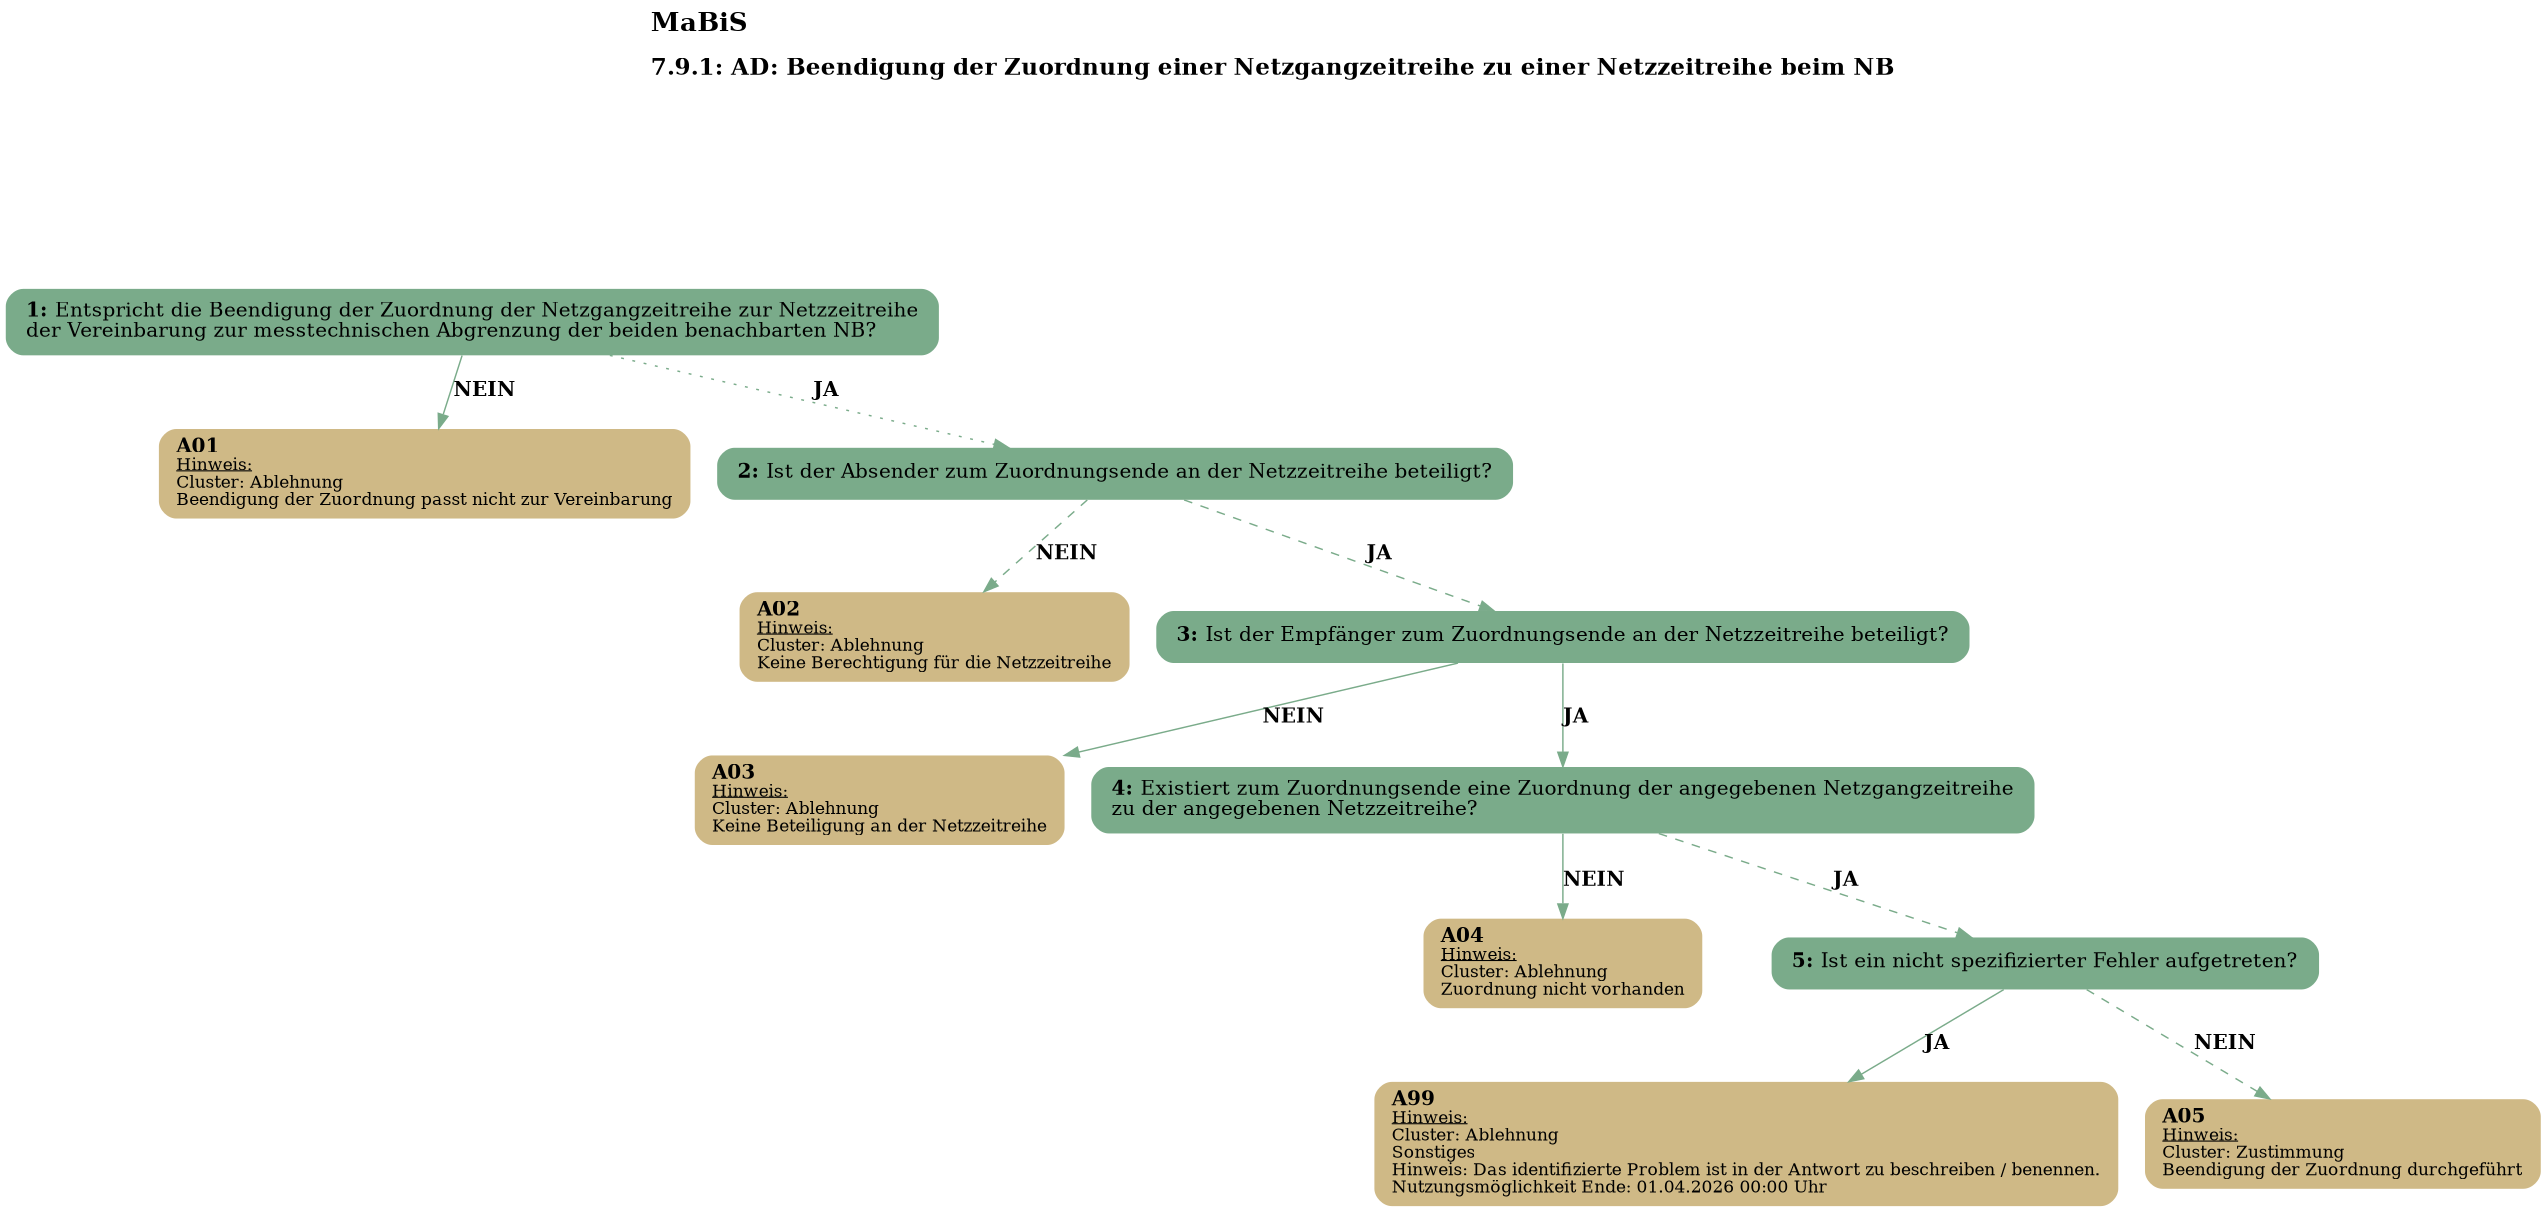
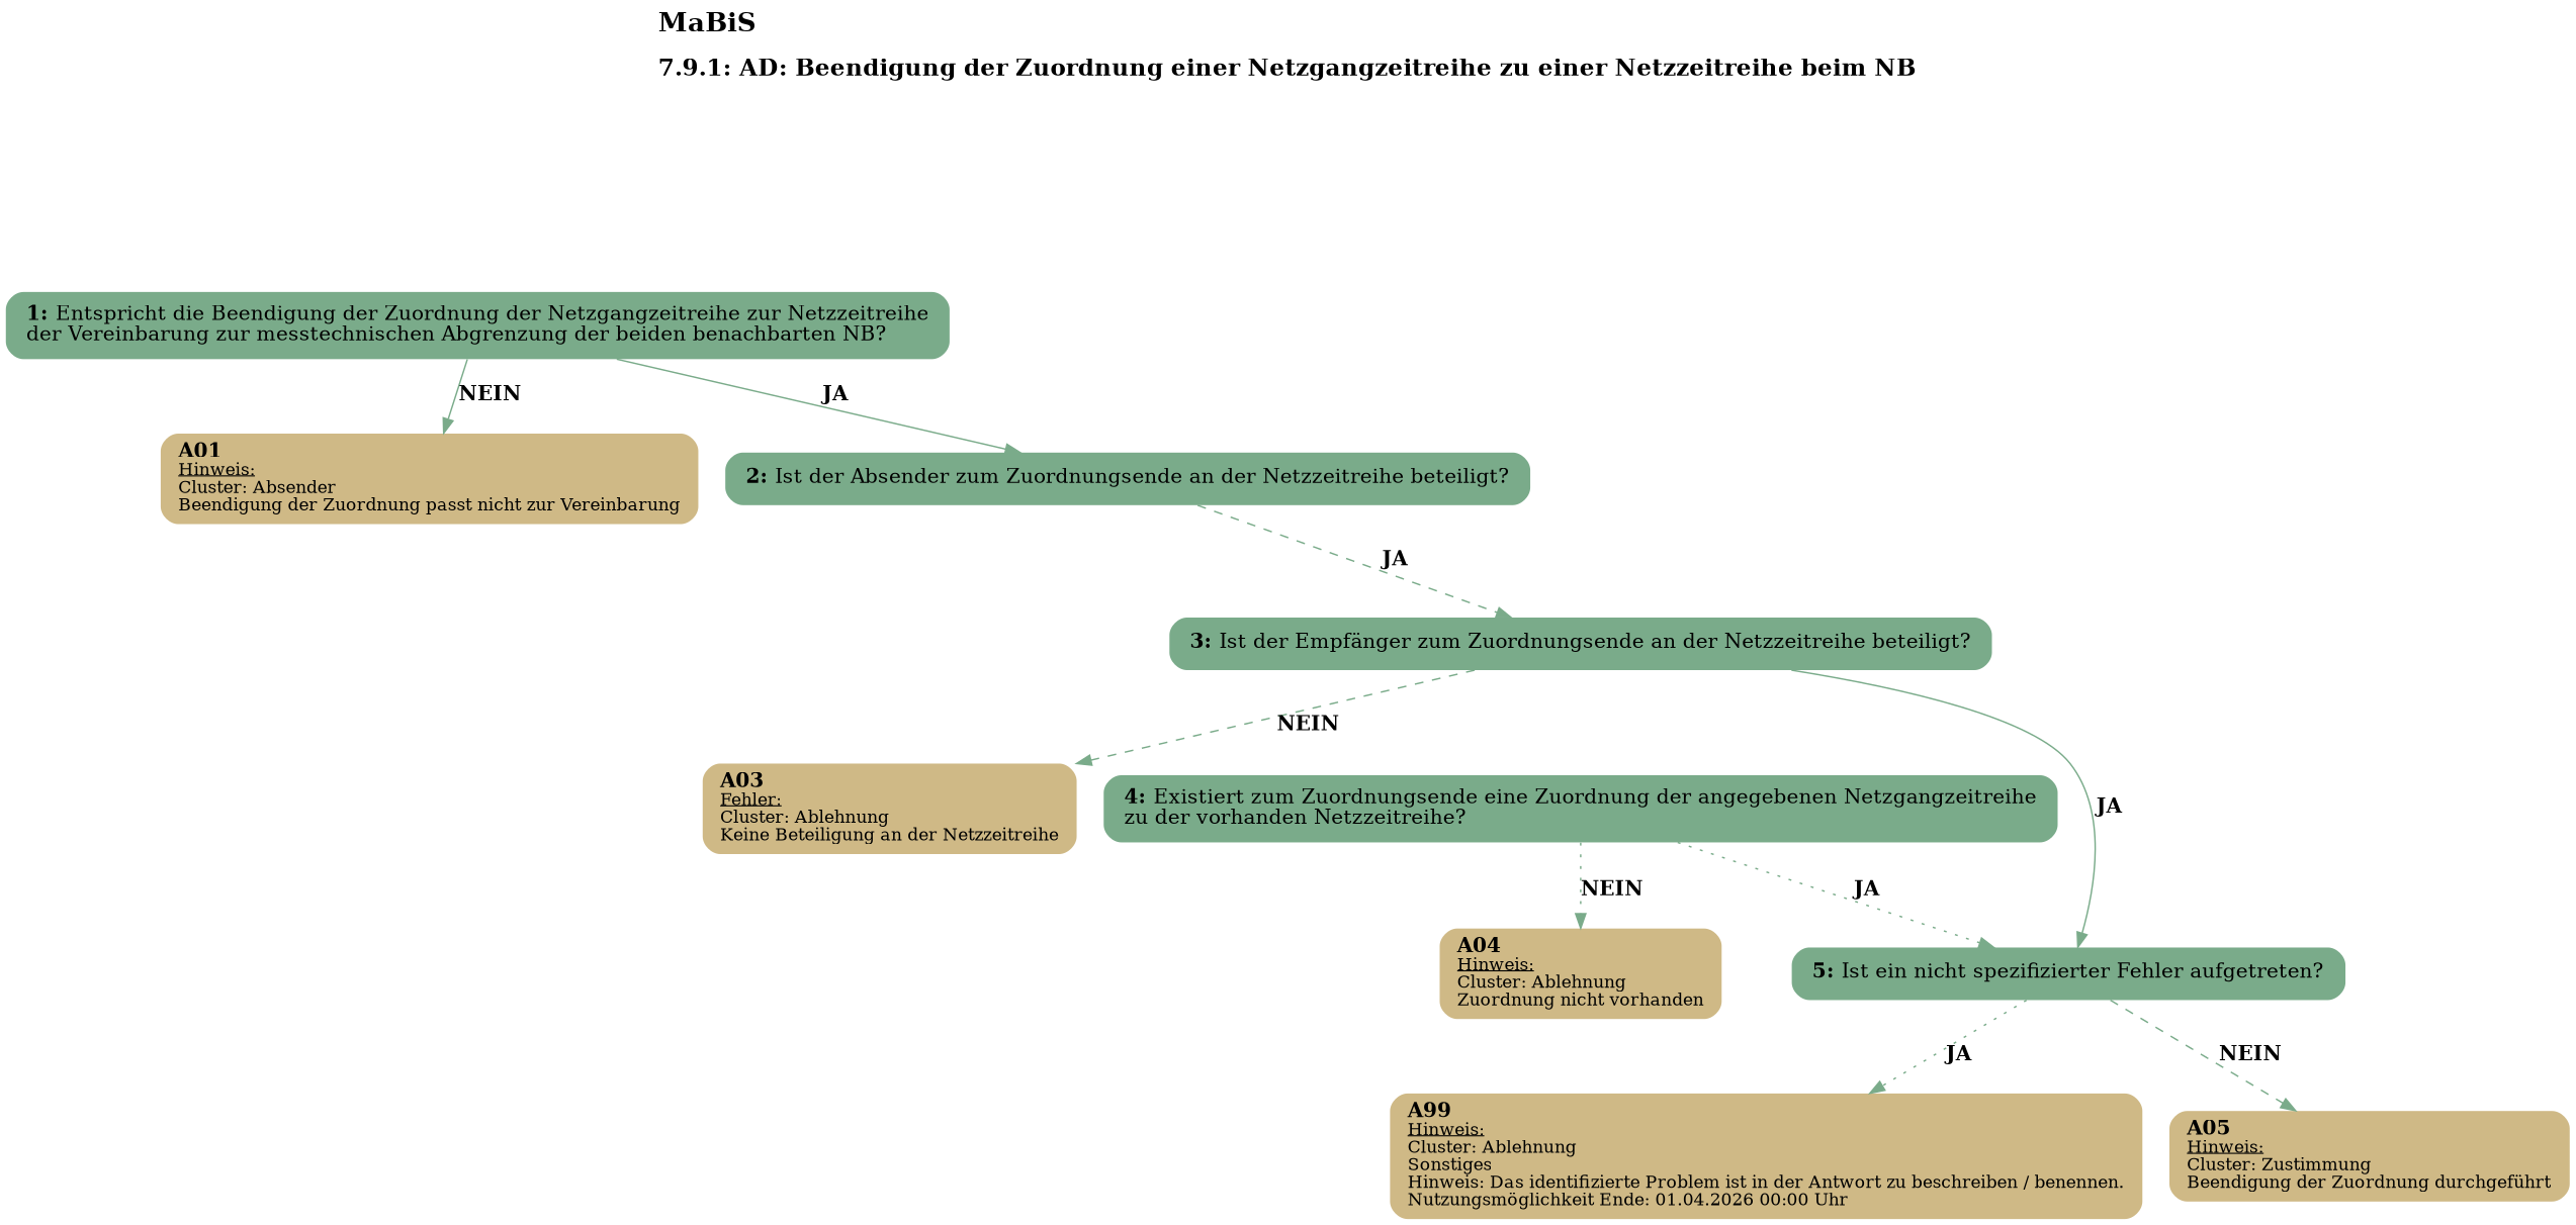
  digraph {
    concentrate=true
    label=<<B><FONT POINT-SIZE="18">MaBiS</FONT></B><BR align="left"/><BR/><B><FONT POINT-SIZE="16">7.9.1: AD: Beendigung der Zuordnung einer Netzgangzeitreihe zu einer Netzzeitreihe beim NB</FONT></B><BR align="left"/><BR/><BR/><BR/>>
    labelloc=t
    pack=true
    packmode=array
    rankdir=TB
    node [fillcolor="#cfb986" margin="0.17,0.08" penwidth=0.0 shape=box style="filled,rounded"]
    edge [color="#7aab8a" style=solid]
    n1 [fillcolor="#7aab8a" label=<<B>1: </B>Entspricht die Beendigung der Zuordnung der Netzgangzeitreihe zur Netzzeitreihe<BR align="left"/>der Vereinbarung zur messtechnischen Abgrenzung der beiden benachbarten NB?<BR align="left"/>> margin="0.2,0.12"]
-   n2 [label=<<B>A01</B><BR align="left"/><FONT point-size="12"><U>Hinweis:</U><BR align="left"/>Cluster: Ablehnung<BR align="left"/>Beendigung der Zuordnung passt nicht zur Vereinbarung<BR align="left"/></FONT>>]
+   n2 [label=<<B>A01</B><BR align="left"/><FONT point-size="12"><U>Hinweis:</U><BR align="left"/>Cluster: Absender<BR align="left"/>Beendigung der Zuordnung passt nicht zur Vereinbarung<BR align="left"/></FONT>>]
    n3 [fillcolor="#7aab8a" label=<<B>2: </B>Ist der Absender zum Zuordnungsende an der Netzzeitreihe beteiligt?<BR align="left"/>> margin="0.2,0.12"]
-   n4 [label=<<B>A02</B><BR align="left"/><FONT point-size="12"><U>Hinweis:</U><BR align="left"/>Cluster: Ablehnung<BR align="left"/>Keine Berechtigung für die Netzzeitreihe<BR align="left"/></FONT>>]
    n5 [fillcolor="#7aab8a" label=<<B>3: </B>Ist der Empfänger zum Zuordnungsende an der Netzzeitreihe beteiligt?<BR align="left"/>> margin="0.2,0.12"]
-   n6 [label=<<B>A03</B><BR align="left"/><FONT point-size="12"><U>Hinweis:</U><BR align="left"/>Cluster: Ablehnung<BR align="left"/>Keine Beteiligung an der Netzzeitreihe<BR align="left"/></FONT>>]
-   n7 [fillcolor="#7aab8a" label=<<B>4: </B>Existiert zum Zuordnungsende eine Zuordnung der angegebenen Netzgangzeitreihe<BR align="left"/>zu der angegebenen Netzzeitreihe?<BR align="left"/>> margin="0.2,0.12"]
+   n6 [label=<<B>A03</B><BR align="left"/><FONT point-size="12"><U>Fehler:</U><BR align="left"/>Cluster: Ablehnung<BR align="left"/>Keine Beteiligung an der Netzzeitreihe<BR align="left"/></FONT>>]
+   n7 [fillcolor="#7aab8a" label=<<B>4: </B>Existiert zum Zuordnungsende eine Zuordnung der angegebenen Netzgangzeitreihe<BR align="left"/>zu der vorhanden Netzzeitreihe?<BR align="left"/>> margin="0.2,0.12"]
    n8 [label=<<B>A04</B><BR align="left"/><FONT point-size="12"><U>Hinweis:</U><BR align="left"/>Cluster: Ablehnung<BR align="left"/>Zuordnung nicht vorhanden<BR align="left"/></FONT>>]
    n9 [fillcolor="#7aab8a" label=<<B>5: </B>Ist ein nicht spezifizierter Fehler aufgetreten?<BR align="left"/>> margin="0.2,0.12"]
    n10 [label=<<B>A99</B><BR align="left"/><FONT point-size="12"><U>Hinweis:</U><BR align="left"/>Cluster: Ablehnung<BR align="left"/>Sonstiges<BR align="left"/>Hinweis: Das identifizierte Problem ist in der Antwort zu beschreiben / benennen.<BR align="left"/>Nutzungsmöglichkeit Ende: 01.04.2026 00:00 Uhr<BR align="left"/></FONT>>]
    n11 [label=<<B>A05</B><BR align="left"/><FONT point-size="12"><U>Hinweis:</U><BR align="left"/>Cluster: Zustimmung<BR align="left"/>Beendigung der Zuordnung durchgeführt<BR align="left"/></FONT>>]
    n1 -> n2 [label=<<B>NEIN</B>>]
-   n1 -> n3 [label=<<B>JA</B>> style=dotted]
-   n3 -> n4 [label=<<B>NEIN</B>> style=dashed]
+   n1 -> n3 [label=<<B>JA</B>>]
    n3 -> n5 [label=<<B>JA</B>> style=dashed]
-   n5 -> n6 [label=<<B>NEIN</B>>]
-   n5 -> n7 [label=<<B>JA</B>>]
-   n7 -> n8 [label=<<B>NEIN</B>>]
-   n7 -> n9 [label=<<B>JA</B>> style=dashed]
-   n9 -> n10 [label=<<B>JA</B>>]
+   n5 -> n6 [label=<<B>NEIN</B>> style=dashed]
+   n5 -> n9 [label=<<B>JA</B>>]
+   n7 -> n8 [label=<<B>NEIN</B>> style=dotted]
+   n7 -> n9 [label=<<B>JA</B>> style=dotted]
+   n9 -> n10 [label=<<B>JA</B>> style=dotted]
    n9 -> n11 [label=<<B>NEIN</B>> style=dashed]
  }
